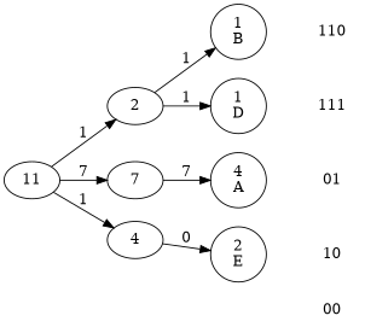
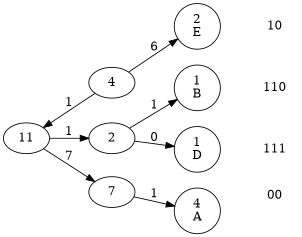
  digraph {
    rankdir=LR
    n1 [label=00 shape=plaintext]
-   n2 [label=01 shape=plaintext]
    n3 [label=10 shape=plaintext]
    n4 [label=110 shape=plaintext]
    n5 [label=111 shape=plaintext]
    n6 [label="4\nA"]
    n7 [label="2\nE"]
    n8 [label="1\nB"]
    n9 [label="1\nD"]
    n10 [label=2]
    n11 [label=7]
    n12 [label=4]
    n13 [label=11]
    subgraph sub_1 {
      rank=max
      n1
-     n2
      n3
      n4
      n5
    }
    subgraph sub_2 {
      rank=same
      n6
      n7
      n8
      n9
    }
    subgraph sub_3 {
      rank=same
      n10
      n11
    }
    subgraph sub_4 {
      rank=same
      n12
    }
    subgraph sub_5 {
      rank=min
      n13
    }
-   n6 -> n2 [style=invis]
    n7 -> n3 [style=invis]
    n8 -> n4 [style=invis]
    n9 -> n5 [style=invis]
    n10 -> n8 [label=1]
-   n10 -> n9 [label=1]
-   n11 -> n6 [label=7]
-   n12 -> n7 [label=0]
+   n10 -> n9 [label=0]
+   n11 -> n6 [label=1]
+   n12 -> n7 [label=6]
    n13 -> n10 [label=1]
    n13 -> n11 [label=7]
-   n13 -> n12 [label=1]
+   n12 -> n13 [label=1]
  }
